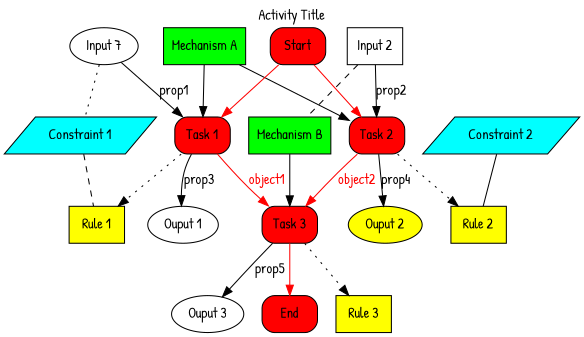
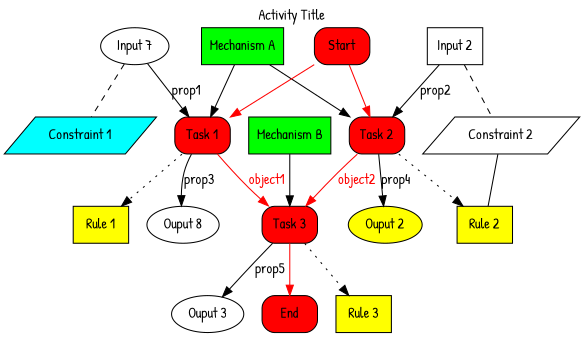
  digraph {
    fontname="Patrick Hand"
    label="Activity Title"
    labelloc=t
    node [color=black fillcolor=red fontname="Patrick Hand" shape=box style=filled]
    edge [color=black dir=forward fontcolor=black fontname="Patrick Hand" style=solid]
    n1 [fillcolor=white label="Input 7" shape=ellipse]
    n2 [label="Task 1" style="filled, rounded"]
    n3 [fillcolor=cyan label="Constraint 1" shape=parallelogram]
-   n4 [fillcolor=white label="Ouput 1" shape=ellipse]
+   n4 [fillcolor=white label="Ouput 8" shape=ellipse]
    n5 [label="Task 3" style="filled, rounded"]
    n6 [fillcolor=yellow label="Rule 1"]
    n7 [fillcolor=white label="Input 2"]
    n8 [label="Task 2" style="filled, rounded"]
-   n9 [fillcolor=cyan label="Constraint 2" shape=parallelogram]
+   n9 [fillcolor=white label="Constraint 2" shape=parallelogram]
    n10 [fillcolor=yellow label="Ouput 2" shape=ellipse]
    n11 [fillcolor=yellow label="Rule 2"]
    n12 [fillcolor=white label="Ouput 3" shape=ellipse]
    n13 [fillcolor=green label="Mechanism A"]
    n14 [fillcolor=green label="Mechanism B"]
    End [style="filled, rounded"]
    n16 [fillcolor=yellow label="Rule 3"]
    Start [style="filled, rounded"]
    n1 -> n2 [label=prop1]
-   n1 -> n3 [dir=none style=dotted]
+   n1 -> n3 [dir=none style=dashed]
    n2 -> n4 [label=prop3]
    n2 -> n5 [color=red fontcolor=red label=object1]
    n2 -> n6 [style=dotted]
-   n3 -> n6 [dir=none style=dashed]
    n5 -> n12 [label=prop5]
    n5 -> End [color=red fontcolor=red]
    n5 -> n16 [style=dotted]
    n7 -> n8 [label=prop2]
-   n7 -> n14 [dir=none style=dashed]
+   n7 -> n9 [dir=none style=dashed]
    n8 -> n5 [color=red fontcolor=red label=object2]
    n8 -> n10 [label=prop4]
    n8 -> n11 [style=dotted]
    n9 -> n11 [dir=none]
    n13 -> n2
    n13 -> n8
    n14 -> n5
    Start -> n2 [color=red fontcolor=red]
    Start -> n8 [color=red fontcolor=red]
  }
